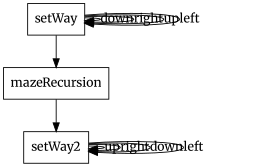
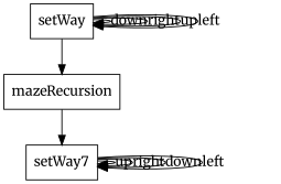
  digraph {
    fontname=Merriweather
    node [fontname=Merriweather shape=box]
    edge [fontname=Merriweather]
    mazeRecursion
-   setWay2
+   setWay2 [label=setWay7]
    setWay
    mazeRecursion -> setWay2
    setWay2 -> setWay2 [label=up]
    setWay2 -> setWay2 [label=right]
    setWay2 -> setWay2 [label=down]
    setWay2 -> setWay2 [label=left]
    setWay -> mazeRecursion
    setWay -> setWay [label=down]
    setWay -> setWay [label=right]
    setWay -> setWay [label=up]
    setWay -> setWay [label=left]
  }
